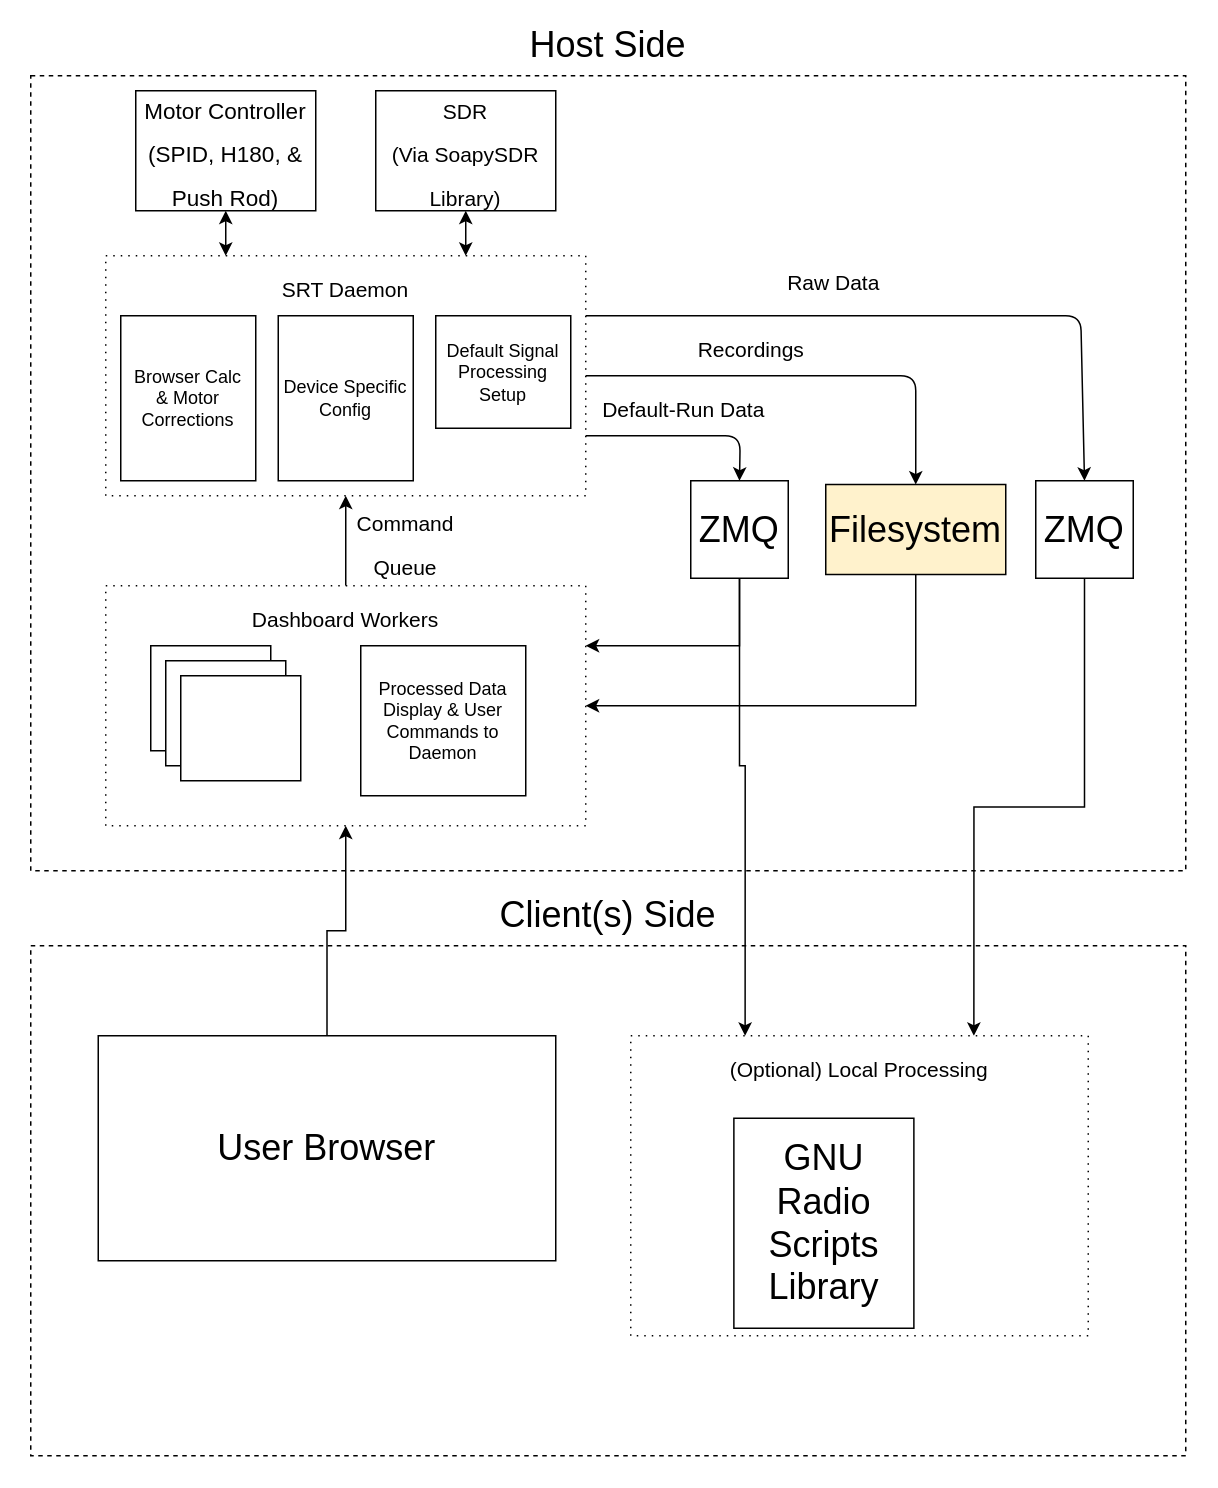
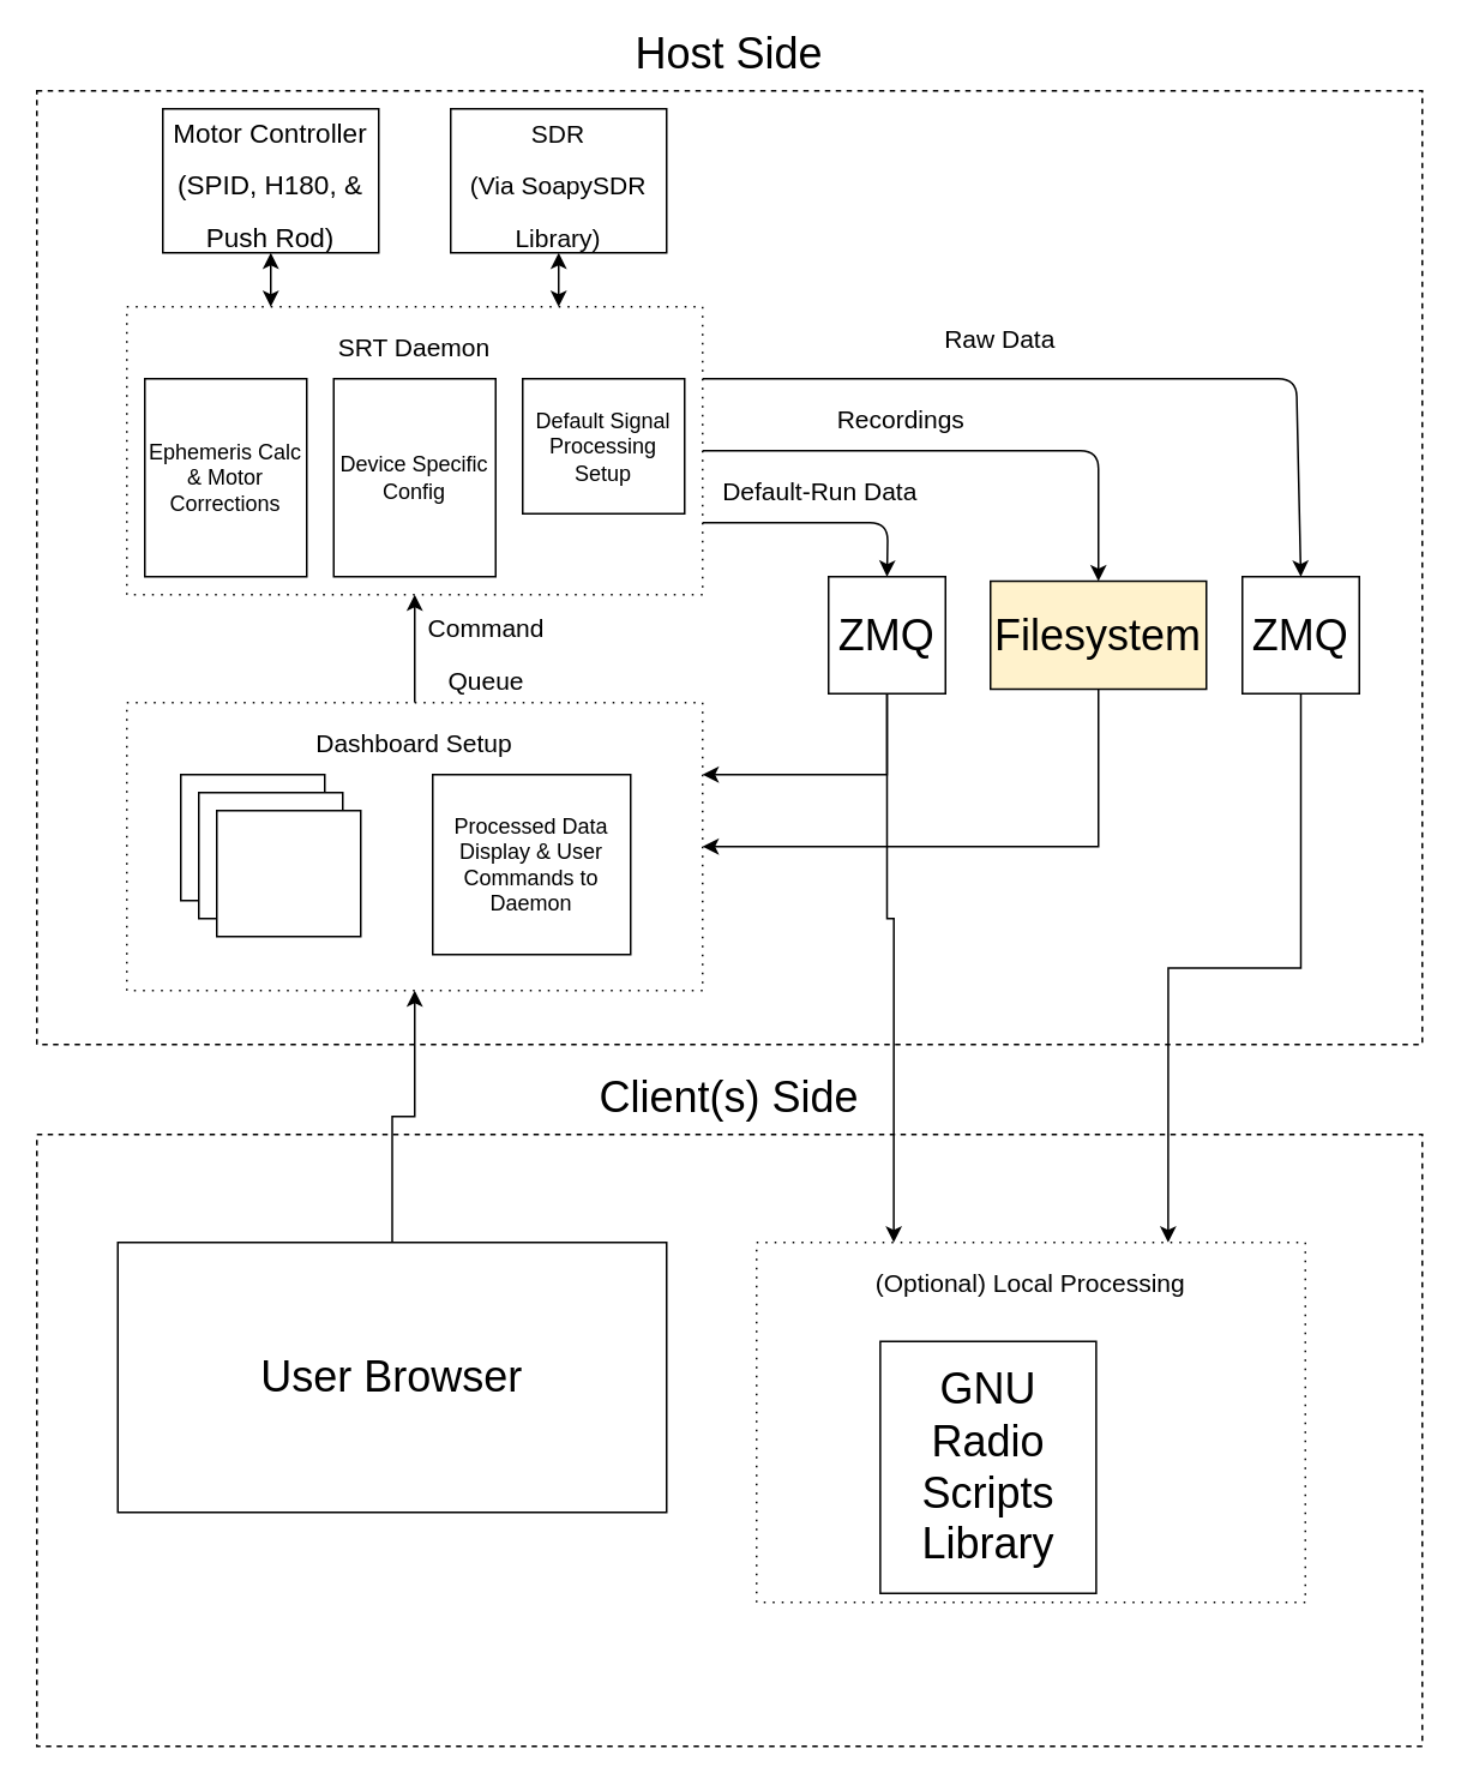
  <mxCell id="0" />
  <mxCell id="1" parent="0" />
  <mxCell id="2" value="" style="rounded=0;whiteSpace=wrap;html=1;dashed=1;" parent="1" vertex="1"><mxGeometry x="20" y="50" width="770" height="530" as="geometry" /></mxCell>
  <mxCell id="3" value="" style="rounded=0;whiteSpace=wrap;html=1;dashed=1;" parent="1" vertex="1"><mxGeometry x="20" y="630" width="770" height="340" as="geometry" /></mxCell>
  <mxCell id="4" value="Host Side" style="text;html=1;strokeColor=none;fillColor=none;align=center;verticalAlign=middle;whiteSpace=wrap;rounded=0;dashed=1;fontSize=24;" parent="1" vertex="1"><mxGeometry x="330" y="20" width="150" height="20" as="geometry" /></mxCell>
  <mxCell id="5" value="Client(s) Side" style="text;html=1;strokeColor=none;fillColor=none;align=center;verticalAlign=middle;whiteSpace=wrap;rounded=0;dashed=1;fontSize=24;" parent="1" vertex="1"><mxGeometry x="330" y="600" width="150" height="20" as="geometry" /></mxCell>
  <mxCell id="6" value="" style="edgeStyle=orthogonalEdgeStyle;rounded=0;orthogonalLoop=1;jettySize=auto;html=1;fontSize=24;" parent="1" source="7" target="8" edge="1"><mxGeometry relative="1" as="geometry" /></mxCell>
  <mxCell id="7" value="&lt;font style=&quot;font-size: 14px&quot;&gt;&lt;br&gt;&lt;/font&gt;" style="rounded=0;whiteSpace=wrap;html=1;dashed=1;fontSize=24;dashPattern=1 4;" parent="1" vertex="1"><mxGeometry x="70" y="390" width="320" height="160" as="geometry" /></mxCell>
  <mxCell id="8" value="&lt;font style=&quot;font-size: 14px&quot;&gt;&lt;br&gt;&lt;/font&gt;" style="rounded=0;whiteSpace=wrap;html=1;dashed=1;fontSize=24;dashPattern=1 4;" parent="1" vertex="1"><mxGeometry x="70" y="170" width="320" height="160" as="geometry" /></mxCell>
  <mxCell id="9" value="&lt;font style=&quot;font-size: 14px&quot;&gt;Command Queue&lt;/font&gt;" style="text;html=1;strokeColor=none;fillColor=none;align=center;verticalAlign=middle;whiteSpace=wrap;rounded=0;dashed=1;dashPattern=1 4;fontSize=24;" parent="1" vertex="1"><mxGeometry x="230" y="330" width="80" height="60" as="geometry" /></mxCell>
- <mxCell id="10" value="&lt;font style=&quot;font-size: 14px&quot;&gt;Dashboard Workers&lt;/font&gt;" style="text;html=1;strokeColor=none;fillColor=none;align=center;verticalAlign=middle;whiteSpace=wrap;rounded=0;dashed=1;dashPattern=1 4;fontSize=24;" parent="1" vertex="1"><mxGeometry x="155" y="400" width="150" height="20" as="geometry" /></mxCell>
+ <mxCell id="10" value="&lt;font style=&quot;font-size: 14px&quot;&gt;Dashboard Setup&lt;/font&gt;" style="text;html=1;strokeColor=none;fillColor=none;align=center;verticalAlign=middle;whiteSpace=wrap;rounded=0;dashed=1;dashPattern=1 4;fontSize=24;" parent="1" vertex="1"><mxGeometry x="155" y="400" width="150" height="20" as="geometry" /></mxCell>
  <mxCell id="11" value="" style="rounded=0;whiteSpace=wrap;html=1;fontSize=24;" parent="1" vertex="1"><mxGeometry x="100" y="430" width="80" height="70" as="geometry" /></mxCell>
  <mxCell id="12" value="&lt;font style=&quot;font-size: 15px&quot;&gt;Motor Controller&lt;br&gt;(SPID, H180, &amp;amp; Push Rod)&lt;br&gt;&lt;/font&gt;" style="rounded=0;whiteSpace=wrap;html=1;fontSize=24;" parent="1" vertex="1"><mxGeometry x="90" y="60" width="120" height="80" as="geometry" /></mxCell>
  <mxCell id="13" value="&lt;font style=&quot;font-size: 14px&quot;&gt;SDR&lt;br&gt;(Via SoapySDR Library)&lt;br&gt;&lt;/font&gt;" style="rounded=0;whiteSpace=wrap;html=1;fontSize=24;" parent="1" vertex="1"><mxGeometry x="250" y="60" width="120" height="80" as="geometry" /></mxCell>
  <mxCell id="14" value="" style="endArrow=classic;startArrow=classic;html=1;fontSize=24;exitX=0.5;exitY=1;exitDx=0;exitDy=0;entryX=0.25;entryY=0;entryDx=0;entryDy=0;" parent="1" source="12" target="8" edge="1"><mxGeometry width="50" height="50" relative="1" as="geometry"><mxPoint x="380" y="280" as="sourcePoint" /><mxPoint x="430" y="230" as="targetPoint" /></mxGeometry></mxCell>
  <mxCell id="15" value="" style="endArrow=classic;startArrow=classic;html=1;fontSize=24;entryX=0.5;entryY=1;entryDx=0;entryDy=0;exitX=0.75;exitY=0;exitDx=0;exitDy=0;" parent="1" source="8" target="13" edge="1"><mxGeometry width="50" height="50" relative="1" as="geometry"><mxPoint x="470" y="250" as="sourcePoint" /><mxPoint x="520" y="200" as="targetPoint" /></mxGeometry></mxCell>
  <mxCell id="16" value="&lt;font style=&quot;font-size: 14px&quot;&gt;SRT Daemon&lt;/font&gt;" style="text;html=1;strokeColor=none;fillColor=none;align=center;verticalAlign=middle;whiteSpace=wrap;rounded=0;dashed=1;dashPattern=1 4;fontSize=24;" parent="1" vertex="1"><mxGeometry x="175" y="180" width="110" height="20" as="geometry" /></mxCell>
  <mxCell id="17" value="Default Signal Processing Setup" style="rounded=0;whiteSpace=wrap;html=1;" parent="1" vertex="1"><mxGeometry x="290" y="210" width="90" height="75" as="geometry" /></mxCell>
- <mxCell id="18" value="Browser Calc&lt;br&gt;&amp;amp; Motor Corrections" style="rounded=0;whiteSpace=wrap;html=1;" parent="1" vertex="1"><mxGeometry x="80" y="210" width="90" height="110" as="geometry" /></mxCell>
+ <mxCell id="18" value="Ephemeris Calc&lt;br&gt;&amp;amp; Motor Corrections" style="rounded=0;whiteSpace=wrap;html=1;" parent="1" vertex="1"><mxGeometry x="80" y="210" width="90" height="110" as="geometry" /></mxCell>
  <mxCell id="19" value="" style="edgeStyle=orthogonalEdgeStyle;rounded=0;orthogonalLoop=1;jettySize=auto;html=1;fontSize=24;entryX=1;entryY=0.25;entryDx=0;entryDy=0;" parent="1" source="21" target="7" edge="1"><mxGeometry relative="1" as="geometry"><mxPoint x="492.5" y="465" as="targetPoint" /><Array as="points"><mxPoint x="493" y="430" /></Array></mxGeometry></mxCell>
  <mxCell id="20" value="" style="edgeStyle=orthogonalEdgeStyle;rounded=0;orthogonalLoop=1;jettySize=auto;html=1;fontSize=24;entryX=0.25;entryY=0;entryDx=0;entryDy=0;" parent="1" source="21" target="38" edge="1"><mxGeometry relative="1" as="geometry"><mxPoint x="493" y="600" as="targetPoint" /><Array as="points"><mxPoint x="493" y="510" /><mxPoint x="496" y="510" /></Array></mxGeometry></mxCell>
  <mxCell id="21" value="ZMQ" style="whiteSpace=wrap;html=1;aspect=fixed;fontSize=24;" parent="1" vertex="1"><mxGeometry x="460" y="320" width="65" height="65" as="geometry" /></mxCell>
  <mxCell id="22" value="" style="edgeStyle=orthogonalEdgeStyle;rounded=0;orthogonalLoop=1;jettySize=auto;html=1;fontSize=24;entryX=0.75;entryY=0;entryDx=0;entryDy=0;" parent="1" source="23" target="38" edge="1"><mxGeometry relative="1" as="geometry"><mxPoint x="723" y="610" as="targetPoint" /></mxGeometry></mxCell>
  <mxCell id="23" value="ZMQ" style="whiteSpace=wrap;html=1;aspect=fixed;fontSize=24;" parent="1" vertex="1"><mxGeometry x="690" y="320" width="65" height="65" as="geometry" /></mxCell>
  <mxCell id="24" value="" style="edgeStyle=orthogonalEdgeStyle;rounded=0;orthogonalLoop=1;jettySize=auto;html=1;fontSize=24;entryX=1;entryY=0.5;entryDx=0;entryDy=0;" parent="1" source="25" target="7" edge="1"><mxGeometry relative="1" as="geometry"><mxPoint x="610" y="462.5" as="targetPoint" /><Array as="points"><mxPoint x="610" y="470" /></Array></mxGeometry></mxCell>
  <mxCell id="25" value="Filesystem" style="rounded=0;whiteSpace=wrap;html=1;fontSize=24;fillColor=#fff2cc;" parent="1" vertex="1"><mxGeometry x="550" y="322.5" width="120" height="60" as="geometry" /></mxCell>
  <mxCell id="26" value="Device Specific Config" style="rounded=0;whiteSpace=wrap;html=1;" parent="1" vertex="1"><mxGeometry x="185" y="210" width="90" height="110" as="geometry" /></mxCell>
  <mxCell id="27" value="" style="endArrow=classic;html=1;fontSize=24;exitX=1;exitY=0.25;exitDx=0;exitDy=0;entryX=0.5;entryY=0;entryDx=0;entryDy=0;" parent="1" source="8" target="23" edge="1"><mxGeometry width="50" height="50" relative="1" as="geometry"><mxPoint x="380" y="350" as="sourcePoint" /><mxPoint x="430" y="300" as="targetPoint" /><Array as="points"><mxPoint x="720" y="210" /></Array></mxGeometry></mxCell>
  <mxCell id="28" value="" style="endArrow=classic;html=1;fontSize=24;entryX=0.5;entryY=0;entryDx=0;entryDy=0;exitX=1;exitY=0.5;exitDx=0;exitDy=0;" parent="1" source="8" target="25" edge="1"><mxGeometry width="50" height="50" relative="1" as="geometry"><mxPoint x="380" y="350" as="sourcePoint" /><mxPoint x="430" y="300" as="targetPoint" /><Array as="points"><mxPoint x="610" y="250" /></Array></mxGeometry></mxCell>
  <mxCell id="29" value="" style="endArrow=classic;html=1;fontSize=24;entryX=0.5;entryY=0;entryDx=0;entryDy=0;exitX=1;exitY=0.75;exitDx=0;exitDy=0;" parent="1" source="8" target="21" edge="1"><mxGeometry width="50" height="50" relative="1" as="geometry"><mxPoint x="380" y="350" as="sourcePoint" /><mxPoint x="430" y="300" as="targetPoint" /><Array as="points"><mxPoint x="493" y="290" /></Array></mxGeometry></mxCell>
  <mxCell id="30" value="&lt;font style=&quot;font-size: 14px&quot;&gt;Raw Data&lt;/font&gt;" style="text;html=1;align=center;verticalAlign=middle;resizable=0;points=[];autosize=1;fontSize=24;" parent="1" vertex="1"><mxGeometry x="515" y="165" width="80" height="40" as="geometry" /></mxCell>
  <mxCell id="31" value="&lt;font style=&quot;font-size: 14px&quot;&gt;Recordings&lt;/font&gt;" style="text;html=1;align=center;verticalAlign=middle;resizable=0;points=[];autosize=1;fontSize=24;" parent="1" vertex="1"><mxGeometry x="455" y="210" width="90" height="40" as="geometry" /></mxCell>
  <mxCell id="32" value="&lt;span style=&quot;font-size: 14px&quot;&gt;Default-Run Data&lt;/span&gt;" style="text;html=1;align=center;verticalAlign=middle;resizable=0;points=[];autosize=1;fontSize=24;" parent="1" vertex="1"><mxGeometry x="395" y="250" width="120" height="40" as="geometry" /></mxCell>
  <mxCell id="33" value="" style="rounded=0;whiteSpace=wrap;html=1;fontSize=24;" parent="1" vertex="1"><mxGeometry x="110" y="440" width="80" height="70" as="geometry" /></mxCell>
  <mxCell id="34" value="" style="rounded=0;whiteSpace=wrap;html=1;fontSize=24;" parent="1" vertex="1"><mxGeometry x="120" y="450" width="80" height="70" as="geometry" /></mxCell>
  <mxCell id="35" value="Processed Data Display &amp;amp; User Commands to Daemon" style="rounded=0;whiteSpace=wrap;html=1;" parent="1" vertex="1"><mxGeometry x="240" y="430" width="110" height="100" as="geometry" /></mxCell>
  <mxCell id="36" value="" style="edgeStyle=orthogonalEdgeStyle;rounded=0;orthogonalLoop=1;jettySize=auto;html=1;fontSize=24;" parent="1" source="37" target="7" edge="1"><mxGeometry relative="1" as="geometry"><mxPoint x="217.5" y="610" as="targetPoint" /></mxGeometry></mxCell>
  <mxCell id="37" value="User Browser" style="rounded=0;whiteSpace=wrap;html=1;fontSize=24;" parent="1" vertex="1"><mxGeometry x="65" y="690" width="305" height="150" as="geometry" /></mxCell>
  <mxCell id="38" value="" style="rounded=0;whiteSpace=wrap;html=1;fontSize=24;dashed=1;dashPattern=1 4;" parent="1" vertex="1"><mxGeometry x="420" y="690" width="305" height="200" as="geometry" /></mxCell>
  <mxCell id="39" value="&lt;font style=&quot;font-size: 14px&quot;&gt;(Optional) Local Processing&lt;/font&gt;" style="text;html=1;strokeColor=none;fillColor=none;align=center;verticalAlign=middle;whiteSpace=wrap;rounded=0;dashed=1;dashPattern=1 4;fontSize=24;" parent="1" vertex="1"><mxGeometry x="465" y="690" width="215" height="40" as="geometry" /></mxCell>
  <mxCell id="40" value="GNU Radio Scripts Library" style="rounded=0;whiteSpace=wrap;html=1;fontSize=24;" parent="1" vertex="1"><mxGeometry x="488.75" y="745" width="120" height="140" as="geometry" /></mxCell>
